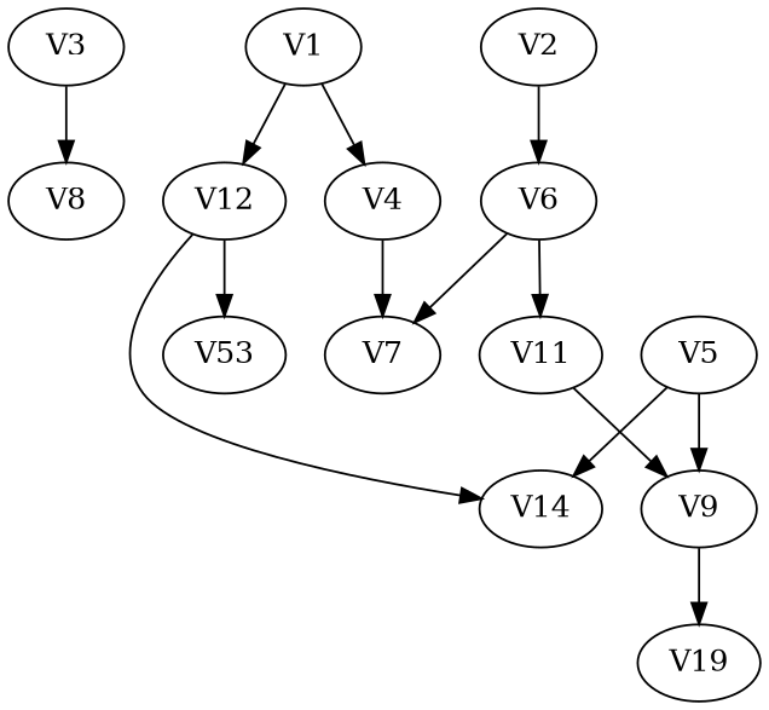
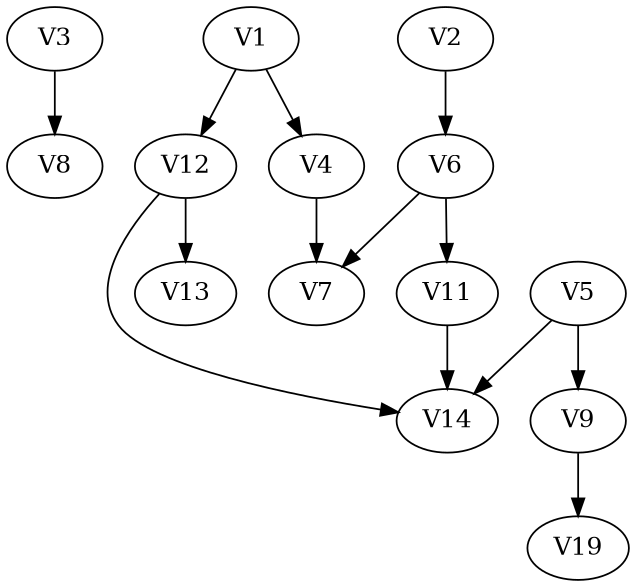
  strict digraph {
    concentrate=True
    V3
    V8
    V1
    V12
    V4
-   V13 [label=V53]
+   V13
    V14
    V2
    V6
    V7
    V11
    V5
    V9
    n14 [label=V19]
    V3 -> V8
    V1 -> V12
    V1 -> V4
    V12 -> V13
    V12 -> V14
    V4 -> V7
    V2 -> V6
    V6 -> V7
    V6 -> V11
-   V11 -> V9
+   V11 -> V14
    V5 -> V14
    V5 -> V9
    V9 -> n14
  }
